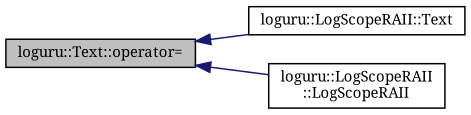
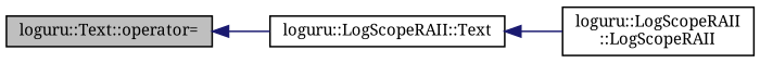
  digraph {
    fontname="Noto Serif"
    rankdir=LR
    node [color=black fillcolor=white fontname="Noto Serif" fontsize=10 shape=record style=filled]
    edge [color=midnightblue dir=back fontname="Noto Serif" fontsize=10 labelfontname=Helvetica labelfontsize=10 style=solid]
    n1 [fillcolor=grey75 fontcolor=black height=0.2 label="loguru::Text::operator=" width=0.4]
    n2 [height=0.2 label="loguru::LogScopeRAII::Text" width=0.4]
    n3 [height=0.2 label="loguru::LogScopeRAII\l::LogScopeRAII" width=0.4]
    n1 -> n2
-   n1 -> n3
+   n2 -> n3
  }
